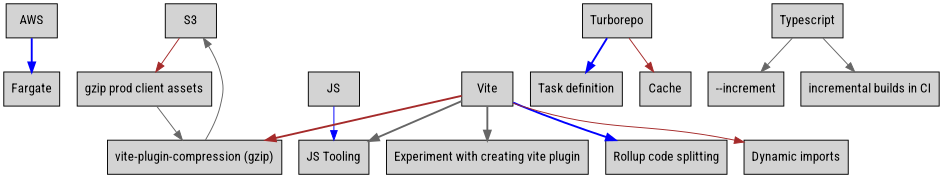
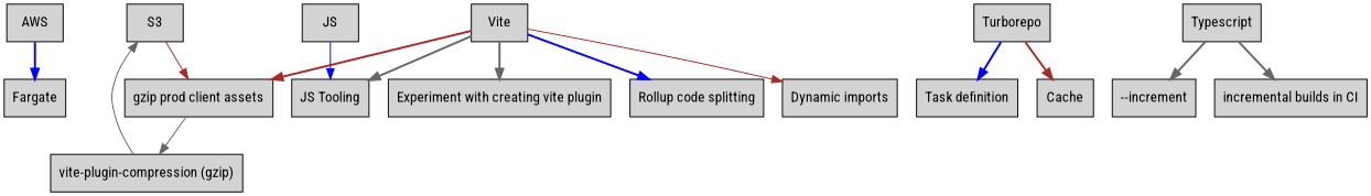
  digraph {
    fontname="Roboto Condensed"
    node [fontname="Roboto Condensed" shape=box style=filled]
    edge [color=gray40 fontname="Roboto Condensed" style=bold]
    AWS
    Fargate
    S3
    "gzip prod client assets"
    "vite-plugin-compression (gzip)"
    JS
    "JS Tooling"
    Vite
    "Experiment with creating vite plugin"
    "Rollup code splitting"
    "Dynamic imports"
    Turborepo
    "Task definition"
    Cache
    Typescript
    "--increment"
    "incremental builds in CI"
    AWS -> Fargate [color=blue]
    S3 -> "gzip prod client assets" [color=brown style=solid]
    "gzip prod client assets" -> "vite-plugin-compression (gzip)" [style=solid]
    "vite-plugin-compression (gzip)" -> S3 [style=solid]
    JS -> "JS Tooling" [color=blue style=solid]
-   Vite -> "vite-plugin-compression (gzip)" [color=brown]
+   Vite -> "gzip prod client assets" [color=brown]
    Vite -> "JS Tooling"
    Vite -> "Experiment with creating vite plugin"
    Vite -> "Rollup code splitting" [color=blue]
    Vite -> "Dynamic imports" [color=brown style=solid]
    Turborepo -> "Task definition" [color=blue]
-   Turborepo -> Cache [color=brown style=solid]
-   Typescript -> "--increment" [style=solid]
-   Typescript -> "incremental builds in CI" [style=solid]
+   Turborepo -> Cache [color=brown]
+   Typescript -> "--increment"
+   Typescript -> "incremental builds in CI"
  }
